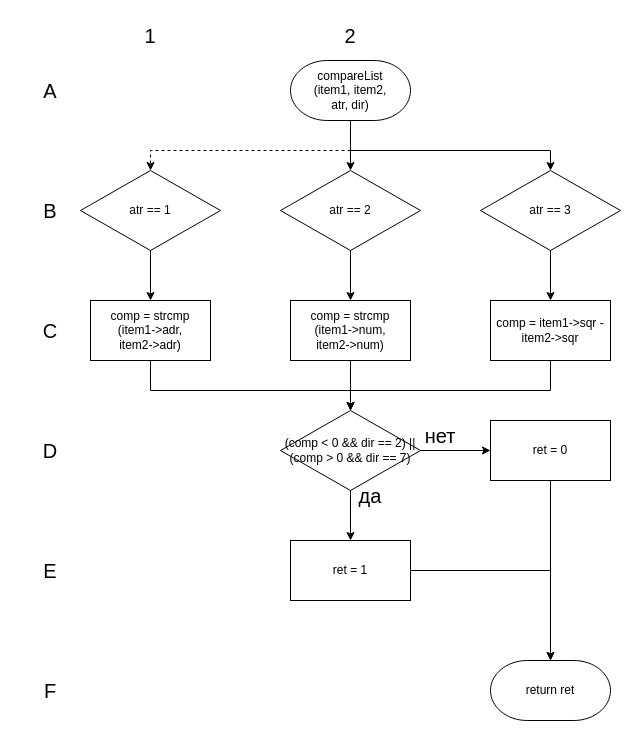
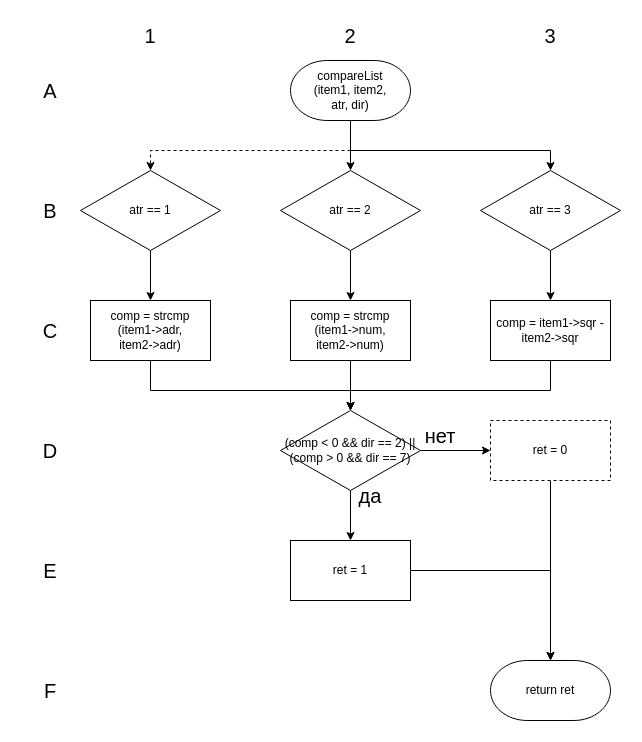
  <mxCell id="0" />
  <mxCell id="1" parent="0" />
  <mxCell id="2" style="edgeStyle=orthogonalEdgeStyle;rounded=0;orthogonalLoop=1;jettySize=auto;html=1;" edge="1" parent="1" source="5" target="7"><mxGeometry relative="1" as="geometry" /></mxCell>
  <mxCell id="3" style="edgeStyle=orthogonalEdgeStyle;rounded=0;orthogonalLoop=1;jettySize=auto;html=1;dashed=1;" edge="1" parent="1" source="5" target="9"><mxGeometry relative="1" as="geometry"><Array as="points"><mxPoint x="350" y="150" /><mxPoint x="150" y="150" /></Array></mxGeometry></mxCell>
  <mxCell id="4" style="edgeStyle=orthogonalEdgeStyle;rounded=0;orthogonalLoop=1;jettySize=auto;html=1;" edge="1" parent="1" source="5" target="11"><mxGeometry relative="1" as="geometry"><Array as="points"><mxPoint x="350" y="150" /><mxPoint x="550" y="150" /></Array></mxGeometry></mxCell>
  <mxCell id="5" value="compareList&lt;br&gt;(item1, item2,&lt;br&gt;atr, dir)" style="strokeWidth=1;html=1;shape=mxgraph.flowchart.terminator;whiteSpace=wrap;" vertex="1" parent="1"><mxGeometry x="290" y="60" width="120" height="60" as="geometry" /></mxCell>
  <mxCell id="6" value="" style="edgeStyle=orthogonalEdgeStyle;rounded=0;orthogonalLoop=1;jettySize=auto;html=1;" edge="1" parent="1" source="7" target="13"><mxGeometry relative="1" as="geometry" /></mxCell>
  <mxCell id="7" value="atr == 2" style="strokeWidth=1;html=1;shape=mxgraph.flowchart.decision;whiteSpace=wrap;" vertex="1" parent="1"><mxGeometry x="280" y="170" width="140" height="80" as="geometry" /></mxCell>
  <mxCell id="8" value="" style="edgeStyle=orthogonalEdgeStyle;rounded=0;orthogonalLoop=1;jettySize=auto;html=1;" edge="1" parent="1" source="9" target="15"><mxGeometry relative="1" as="geometry" /></mxCell>
  <mxCell id="9" value="atr == 1" style="strokeWidth=1;html=1;shape=mxgraph.flowchart.decision;whiteSpace=wrap;" vertex="1" parent="1"><mxGeometry x="80" y="170" width="140" height="80" as="geometry" /></mxCell>
  <mxCell id="10" value="" style="edgeStyle=orthogonalEdgeStyle;rounded=0;orthogonalLoop=1;jettySize=auto;html=1;" edge="1" parent="1" source="11" target="17"><mxGeometry relative="1" as="geometry" /></mxCell>
  <mxCell id="11" value="atr == 3" style="strokeWidth=1;html=1;shape=mxgraph.flowchart.decision;whiteSpace=wrap;" vertex="1" parent="1"><mxGeometry x="480" y="170" width="140" height="80" as="geometry" /></mxCell>
  <mxCell id="12" value="" style="edgeStyle=orthogonalEdgeStyle;rounded=0;orthogonalLoop=1;jettySize=auto;html=1;" edge="1" parent="1" source="13" target="20"><mxGeometry relative="1" as="geometry" /></mxCell>
  <mxCell id="13" value="comp = strcmp&lt;br style=&quot;border-color: var(--border-color);&quot;&gt;(item1-&amp;gt;num,&lt;br style=&quot;border-color: var(--border-color);&quot;&gt;item2-&amp;gt;num)" style="rounded=0;whiteSpace=wrap;html=1;" vertex="1" parent="1"><mxGeometry x="290" y="300" width="120" height="60" as="geometry" /></mxCell>
  <mxCell id="14" style="edgeStyle=orthogonalEdgeStyle;rounded=0;orthogonalLoop=1;jettySize=auto;html=1;" edge="1" parent="1" source="15" target="20"><mxGeometry relative="1" as="geometry"><Array as="points"><mxPoint x="150" y="390" /><mxPoint x="350" y="390" /></Array></mxGeometry></mxCell>
  <mxCell id="15" value="comp = strcmp&lt;br&gt;(item1-&amp;gt;adr,&lt;br&gt;item2-&amp;gt;adr)" style="rounded=0;whiteSpace=wrap;html=1;" vertex="1" parent="1"><mxGeometry x="90" y="300" width="120" height="60" as="geometry" /></mxCell>
  <mxCell id="16" style="edgeStyle=orthogonalEdgeStyle;rounded=0;orthogonalLoop=1;jettySize=auto;html=1;" edge="1" parent="1" source="17" target="20"><mxGeometry relative="1" as="geometry"><Array as="points"><mxPoint x="550" y="390" /><mxPoint x="350" y="390" /></Array></mxGeometry></mxCell>
  <mxCell id="17" value="comp = item1-&amp;gt;sqr - item2-&amp;gt;sqr" style="rounded=0;whiteSpace=wrap;html=1;" vertex="1" parent="1"><mxGeometry x="490" y="300" width="120" height="60" as="geometry" /></mxCell>
  <mxCell id="18" value="" style="edgeStyle=orthogonalEdgeStyle;rounded=0;orthogonalLoop=1;jettySize=auto;html=1;" edge="1" parent="1" source="20" target="22"><mxGeometry relative="1" as="geometry" /></mxCell>
  <mxCell id="19" value="" style="edgeStyle=orthogonalEdgeStyle;rounded=0;orthogonalLoop=1;jettySize=auto;html=1;" edge="1" parent="1" source="20" target="24"><mxGeometry relative="1" as="geometry" /></mxCell>
  <mxCell id="20" value="(comp &amp;lt; 0 &amp;amp;&amp;amp; dir == 2) || (comp &amp;gt; 0 &amp;amp;&amp;amp; dir == 7)" style="strokeWidth=1;html=1;shape=mxgraph.flowchart.decision;whiteSpace=wrap;" vertex="1" parent="1"><mxGeometry x="280" y="410" width="140" height="80" as="geometry" /></mxCell>
  <mxCell id="21" style="edgeStyle=orthogonalEdgeStyle;rounded=0;orthogonalLoop=1;jettySize=auto;html=1;" edge="1" parent="1" source="22" target="25"><mxGeometry relative="1" as="geometry" /></mxCell>
  <mxCell id="22" value="ret = 1" style="rounded=0;whiteSpace=wrap;html=1;" vertex="1" parent="1"><mxGeometry x="290" y="540" width="120" height="60" as="geometry" /></mxCell>
  <mxCell id="23" style="edgeStyle=orthogonalEdgeStyle;rounded=0;orthogonalLoop=1;jettySize=auto;html=1;" edge="1" parent="1" source="24" target="25"><mxGeometry relative="1" as="geometry" /></mxCell>
- <mxCell id="24" value="ret = 0" style="rounded=0;whiteSpace=wrap;html=1;" vertex="1" parent="1"><mxGeometry x="490" y="420" width="120" height="60" as="geometry" /></mxCell>
+ <mxCell id="24" value="ret = 0" style="rounded=0;whiteSpace=wrap;html=1;dashed=1;" vertex="1" parent="1"><mxGeometry x="490" y="420" width="120" height="60" as="geometry" /></mxCell>
  <mxCell id="25" value="return ret" style="strokeWidth=1;html=1;shape=mxgraph.flowchart.terminator;whiteSpace=wrap;" vertex="1" parent="1"><mxGeometry x="490" y="660" width="120" height="60" as="geometry" /></mxCell>
  <mxCell id="26" value="&lt;font style=&quot;font-size: 20px;&quot;&gt;да&lt;/font&gt;" style="text;html=1;align=center;verticalAlign=middle;whiteSpace=wrap;rounded=0;" vertex="1" parent="1"><mxGeometry x="340" y="480" width="60" height="30" as="geometry" /></mxCell>
  <mxCell id="27" value="&lt;span style=&quot;font-size: 20px;&quot;&gt;нет&lt;/span&gt;" style="text;html=1;align=center;verticalAlign=middle;whiteSpace=wrap;rounded=0;" vertex="1" parent="1"><mxGeometry x="410" y="420" width="60" height="30" as="geometry" /></mxCell>
  <mxCell id="28" value="&lt;span style=&quot;font-size: 20px;&quot;&gt;2&lt;/span&gt;" style="text;html=1;align=center;verticalAlign=middle;whiteSpace=wrap;rounded=0;" vertex="1" parent="1"><mxGeometry x="320" y="20" width="60" height="30" as="geometry" /></mxCell>
  <mxCell id="29" value="&lt;span style=&quot;font-size: 20px;&quot;&gt;1&lt;/span&gt;" style="text;html=1;align=center;verticalAlign=middle;whiteSpace=wrap;rounded=0;" vertex="1" parent="1"><mxGeometry x="120" y="20" width="60" height="30" as="geometry" /></mxCell>
+ <mxCell id="30" value="&lt;span style=&quot;font-size: 20px;&quot;&gt;3&lt;/span&gt;" style="text;html=1;align=center;verticalAlign=middle;whiteSpace=wrap;rounded=0;" vertex="1" parent="1"><mxGeometry x="520" y="20" width="60" height="30" as="geometry" /></mxCell>
  <mxCell id="31" value="&lt;span style=&quot;font-size: 20px;&quot;&gt;A&lt;/span&gt;" style="text;html=1;align=center;verticalAlign=middle;whiteSpace=wrap;rounded=0;" vertex="1" parent="1"><mxGeometry x="20" y="75" width="60" height="30" as="geometry" /></mxCell>
  <mxCell id="32" value="&lt;span style=&quot;font-size: 20px;&quot;&gt;B&lt;/span&gt;" style="text;html=1;align=center;verticalAlign=middle;whiteSpace=wrap;rounded=0;" vertex="1" parent="1"><mxGeometry x="20" y="195" width="60" height="30" as="geometry" /></mxCell>
  <mxCell id="33" value="&lt;span style=&quot;font-size: 20px;&quot;&gt;C&lt;/span&gt;" style="text;html=1;align=center;verticalAlign=middle;whiteSpace=wrap;rounded=0;" vertex="1" parent="1"><mxGeometry x="20" y="315" width="60" height="30" as="geometry" /></mxCell>
  <mxCell id="34" value="&lt;span style=&quot;font-size: 20px;&quot;&gt;D&lt;/span&gt;" style="text;html=1;align=center;verticalAlign=middle;whiteSpace=wrap;rounded=0;" vertex="1" parent="1"><mxGeometry x="20" y="435" width="60" height="30" as="geometry" /></mxCell>
  <mxCell id="35" value="&lt;span style=&quot;font-size: 20px;&quot;&gt;E&lt;/span&gt;" style="text;html=1;align=center;verticalAlign=middle;whiteSpace=wrap;rounded=0;" vertex="1" parent="1"><mxGeometry x="20" y="555" width="60" height="30" as="geometry" /></mxCell>
  <mxCell id="36" value="&lt;span style=&quot;font-size: 20px;&quot;&gt;F&lt;/span&gt;" style="text;html=1;align=center;verticalAlign=middle;whiteSpace=wrap;rounded=0;" vertex="1" parent="1"><mxGeometry x="20" y="675" width="60" height="30" as="geometry" /></mxCell>
